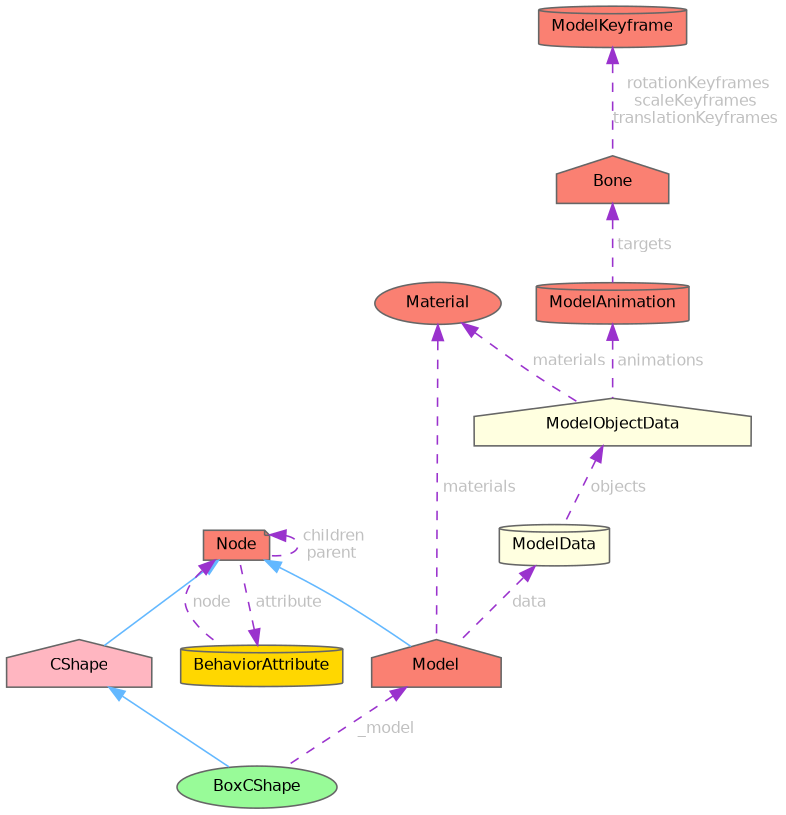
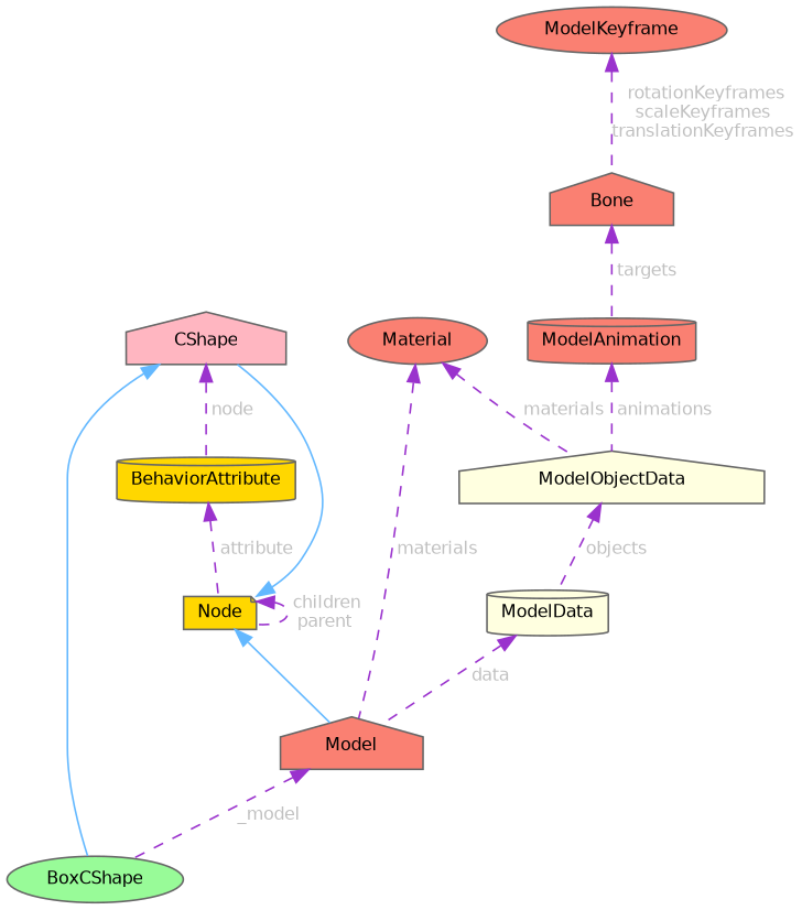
  digraph {
    node [color=gray40 fillcolor=salmon fontname=Helvetica fontsize=10 shape=house style=filled]
    edge [color=darkorchid3 dir=back fontname=Helvetica fontsize=10 labelfontname=Helvetica labelfontsize=10 style=dashed fontcolor=grey]
    n1 [fillcolor=palegreen fontcolor=black height=0.2 label=BoxCShape shape=ellipse width=0.4]
    n2 [fillcolor=lightpink height=0.2 label=CShape width=0.4]
-   n3 [height=0.2 label="Node" shape=note width=0.4]
+   n3 [fillcolor=gold height=0.2 label="Node" shape=note width=0.4]
    n4 [fillcolor=gold height=0.2 label=BehaviorAttribute shape=cylinder width=0.4]
    n5 [height=0.2 label=Model width=0.4]
    n6 [fillcolor=lightyellow height=0.2 label=ModelData shape=cylinder width=0.4]
    n7 [height=0.2 label=Material shape=ellipse width=0.4]
    n8 [fillcolor=lightyellow height=0.2 label=ModelObjectData width=0.4]
    n9 [height=0.2 label=ModelAnimation shape=cylinder width=0.4]
    n10 [height=0.2 label=Bone width=0.4]
-   n11 [height=0.2 label=ModelKeyframe shape=cylinder width=0.4]
+   n11 [height=0.2 label=ModelKeyframe shape=ellipse width=0.4]
    n2 -> n1 [color=steelblue1 style=solid fontcolor=""]
    n3 -> n2 [color=steelblue1 style=solid fontcolor=""]
    n3 -> n3 [label=" children\nparent"]
-   n3 -> n4 [label=" node"]
+   n2 -> n4 [label=" node"]
    n3 -> n5 [color=steelblue1 style=solid fontcolor=""]
    n4 -> n3 [label=" attribute"]
    n5 -> n1 [label=" _model"]
    n6 -> n5 [label=" data"]
    n7 -> n5 [label=" materials"]
    n7 -> n8 [label=" materials"]
    n8 -> n6 [label=" objects"]
    n9 -> n8 [label=" animations"]
    n10 -> n9 [label=" targets"]
    n11 -> n10 [label=" rotationKeyframes\nscaleKeyframes\ntranslationKeyframes"]
  }
